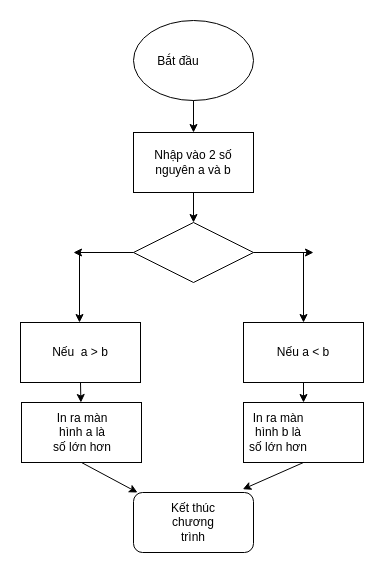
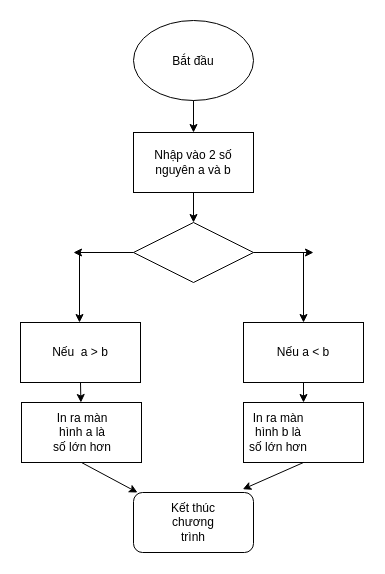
  <mxCell id="0" />
  <mxCell id="1" parent="0" />
  <mxCell id="2" value="" style="ellipse;whiteSpace=wrap;html=1;fontFamily=Times New Roman;" parent="1" vertex="1"><mxGeometry x="133" y="20" width="120" height="80" as="geometry" /></mxCell>
- <mxCell id="3" value="Bắt đầu" style="text;strokeColor=none;align=center;fillColor=none;html=1;verticalAlign=middle;whiteSpace=wrap;rounded=0;" vertex="1" parent="1"><mxGeometry x="138" y="36" width="80" height="50" as="geometry" /></mxCell>
+ <mxCell id="3" value="Bắt đầu" style="text;strokeColor=none;align=center;fillColor=none;html=1;verticalAlign=middle;whiteSpace=wrap;rounded=0;" vertex="1" parent="1"><mxGeometry x="153" y="36" width="80" height="50" as="geometry" /></mxCell>
  <mxCell id="4" value="" style="endArrow=classic;html=1;rounded=0;exitX=0.5;exitY=1;exitDx=0;exitDy=0;" edge="1" parent="1" source="2"><mxGeometry width="50" height="50" relative="1" as="geometry"><mxPoint x="197" y="35" as="sourcePoint" /><mxPoint x="193" y="132" as="targetPoint" /></mxGeometry></mxCell>
  <mxCell id="5" value="" style="rounded=0;whiteSpace=wrap;html=1;" vertex="1" parent="1"><mxGeometry x="133" y="132" width="120" height="60" as="geometry" /></mxCell>
  <mxCell id="6" value="Nhập vào 2 số nguyên a và b" style="text;strokeColor=none;align=center;fillColor=none;html=1;verticalAlign=middle;whiteSpace=wrap;rounded=0;" vertex="1" parent="1"><mxGeometry x="143" y="142" width="100" height="40" as="geometry" /></mxCell>
  <mxCell id="7" value="" style="endArrow=classic;html=1;rounded=0;exitX=0.5;exitY=1;exitDx=0;exitDy=0;" edge="1" parent="1" source="5" target="8"><mxGeometry width="50" height="50" relative="1" as="geometry"><mxPoint x="133" y="312" as="sourcePoint" /><mxPoint x="193" y="262" as="targetPoint" /></mxGeometry></mxCell>
  <mxCell id="8" value="" style="rhombus;whiteSpace=wrap;html=1;" vertex="1" parent="1"><mxGeometry x="133" y="222" width="120" height="60" as="geometry" /></mxCell>
  <mxCell id="9" value="" style="endArrow=classic;html=1;rounded=0;exitX=0;exitY=0.5;exitDx=0;exitDy=0;" edge="1" parent="1" source="8"><mxGeometry width="50" height="50" relative="1" as="geometry"><mxPoint x="133" y="312" as="sourcePoint" /><mxPoint x="73" y="252" as="targetPoint" /></mxGeometry></mxCell>
  <mxCell id="10" value="" style="endArrow=classic;html=1;rounded=0;" edge="1" parent="1"><mxGeometry width="50" height="50" relative="1" as="geometry"><mxPoint x="79" y="252" as="sourcePoint" /><mxPoint x="79" y="322" as="targetPoint" /></mxGeometry></mxCell>
  <mxCell id="11" value="" style="rounded=0;whiteSpace=wrap;html=1;" vertex="1" parent="1"><mxGeometry x="20" y="322" width="120" height="60" as="geometry" /></mxCell>
  <mxCell id="12" value="Nếu&amp;nbsp; a &amp;gt; b" style="text;strokeColor=none;align=center;fillColor=none;html=1;verticalAlign=middle;whiteSpace=wrap;rounded=0;" vertex="1" parent="1"><mxGeometry x="30" y="332" width="100" height="40" as="geometry" /></mxCell>
  <mxCell id="13" value="" style="endArrow=classic;html=1;rounded=0;exitX=0.5;exitY=1;exitDx=0;exitDy=0;" edge="1" parent="1" source="11" target="14"><mxGeometry width="50" height="50" relative="1" as="geometry"><mxPoint x="203" y="342" as="sourcePoint" /><mxPoint x="83" y="432" as="targetPoint" /></mxGeometry></mxCell>
  <mxCell id="14" value="" style="rounded=0;whiteSpace=wrap;html=1;" vertex="1" parent="1"><mxGeometry x="21" y="402" width="120" height="60" as="geometry" /></mxCell>
  <mxCell id="15" value="In ra màn hình a là số lớn hơn" style="text;strokeColor=none;align=center;fillColor=none;html=1;verticalAlign=middle;whiteSpace=wrap;rounded=0;" vertex="1" parent="1"><mxGeometry x="52" y="417" width="60" height="30" as="geometry" /></mxCell>
  <mxCell id="16" value="" style="endArrow=classic;html=1;rounded=0;exitX=1;exitY=0.5;exitDx=0;exitDy=0;" edge="1" parent="1" source="8"><mxGeometry width="50" height="50" relative="1" as="geometry"><mxPoint x="203" y="342" as="sourcePoint" /><mxPoint x="313" y="252" as="targetPoint" /></mxGeometry></mxCell>
  <mxCell id="17" value="" style="endArrow=classic;html=1;rounded=0;" edge="1" parent="1" target="18"><mxGeometry width="50" height="50" relative="1" as="geometry"><mxPoint x="303" y="252" as="sourcePoint" /><mxPoint x="303" y="312" as="targetPoint" /></mxGeometry></mxCell>
  <mxCell id="18" value="" style="rounded=0;whiteSpace=wrap;html=1;" vertex="1" parent="1"><mxGeometry x="243" y="322" width="120" height="60" as="geometry" /></mxCell>
  <mxCell id="19" value="Nếu a &amp;lt; b" style="text;strokeColor=none;align=center;fillColor=none;html=1;verticalAlign=middle;whiteSpace=wrap;rounded=0;" vertex="1" parent="1"><mxGeometry x="273" y="337" width="60" height="30" as="geometry" /></mxCell>
  <mxCell id="20" value="" style="endArrow=classic;html=1;rounded=0;exitX=0.5;exitY=1;exitDx=0;exitDy=0;" edge="1" parent="1" source="18" target="21"><mxGeometry width="50" height="50" relative="1" as="geometry"><mxPoint x="203" y="342" as="sourcePoint" /><mxPoint x="303" y="402" as="targetPoint" /></mxGeometry></mxCell>
  <mxCell id="21" value="" style="rounded=0;whiteSpace=wrap;html=1;" vertex="1" parent="1"><mxGeometry x="243" y="402" width="120" height="60" as="geometry" /></mxCell>
  <mxCell id="22" value="In ra màn hình b là số lớn hơn" style="text;strokeColor=none;align=center;fillColor=none;html=1;verticalAlign=middle;whiteSpace=wrap;rounded=0;" vertex="1" parent="1"><mxGeometry x="248" y="417" width="60" height="30" as="geometry" /></mxCell>
  <mxCell id="23" value="" style="endArrow=classic;html=1;rounded=0;exitX=0.5;exitY=1;exitDx=0;exitDy=0;" edge="1" parent="1" source="14" target="24"><mxGeometry width="50" height="50" relative="1" as="geometry"><mxPoint x="113" y="472" as="sourcePoint" /><mxPoint x="173" y="522" as="targetPoint" /></mxGeometry></mxCell>
  <mxCell id="24" value="" style="rounded=1;whiteSpace=wrap;html=1;" vertex="1" parent="1"><mxGeometry x="133" y="492" width="120" height="60" as="geometry" /></mxCell>
  <mxCell id="25" value="" style="endArrow=classic;html=1;rounded=0;exitX=0.5;exitY=1;exitDx=0;exitDy=0;entryX=0.911;entryY=-0.054;entryDx=0;entryDy=0;entryPerimeter=0;" edge="1" parent="1" source="21" target="24"><mxGeometry width="50" height="50" relative="1" as="geometry"><mxPoint x="203" y="342" as="sourcePoint" /><mxPoint x="253" y="292" as="targetPoint" /></mxGeometry></mxCell>
  <mxCell id="26" value="Kết thúc chương trình" style="text;strokeColor=none;align=center;fillColor=none;html=1;verticalAlign=middle;whiteSpace=wrap;rounded=0;" vertex="1" parent="1"><mxGeometry x="163" y="507" width="60" height="30" as="geometry" /></mxCell>
